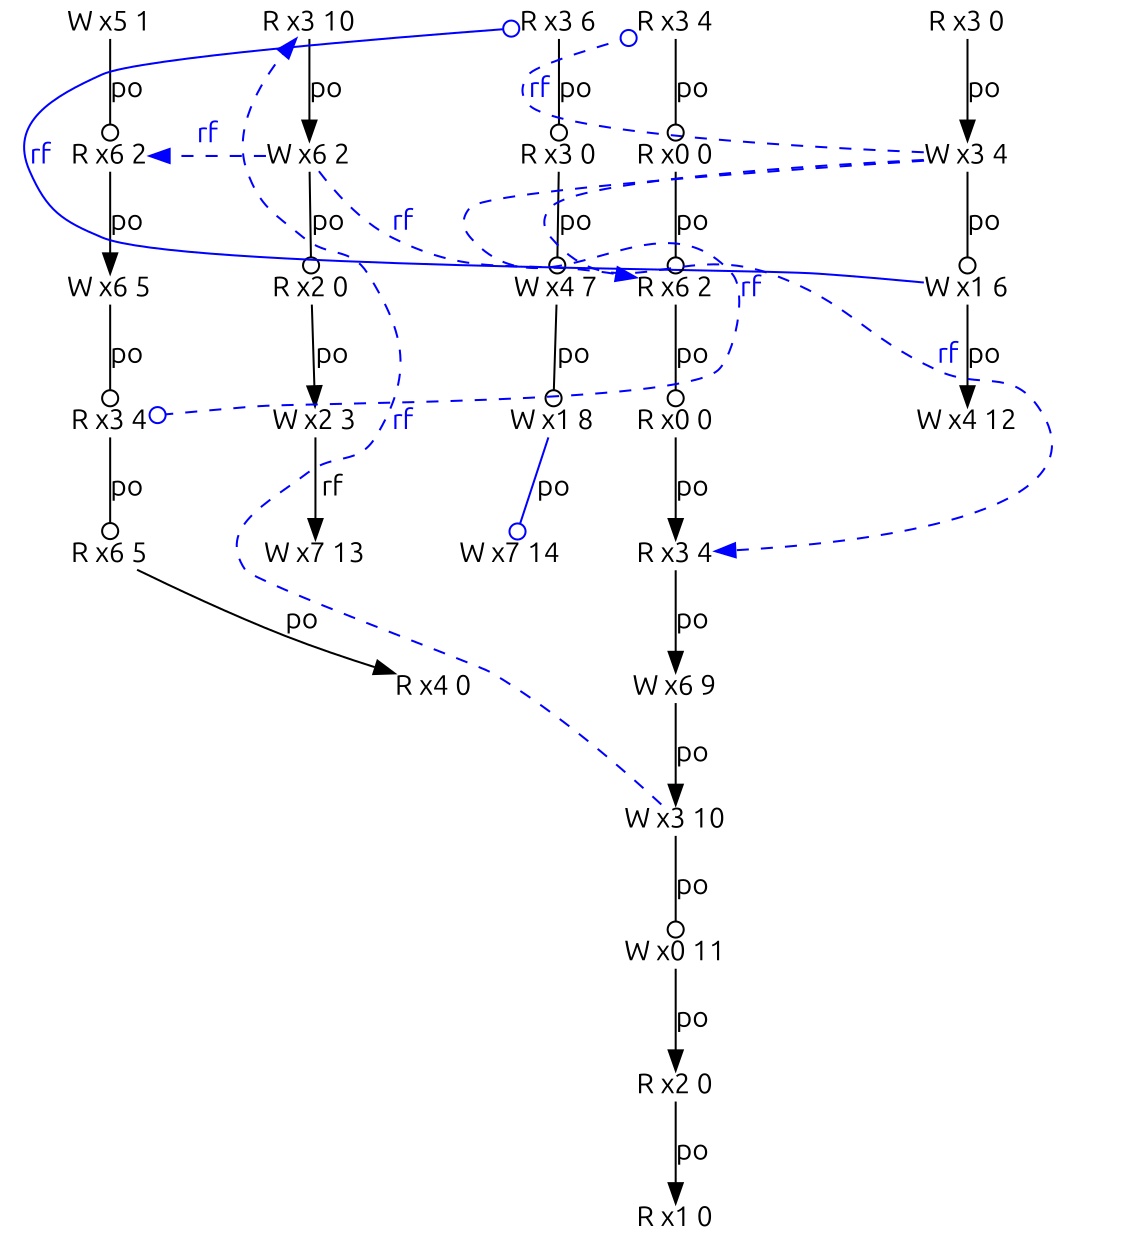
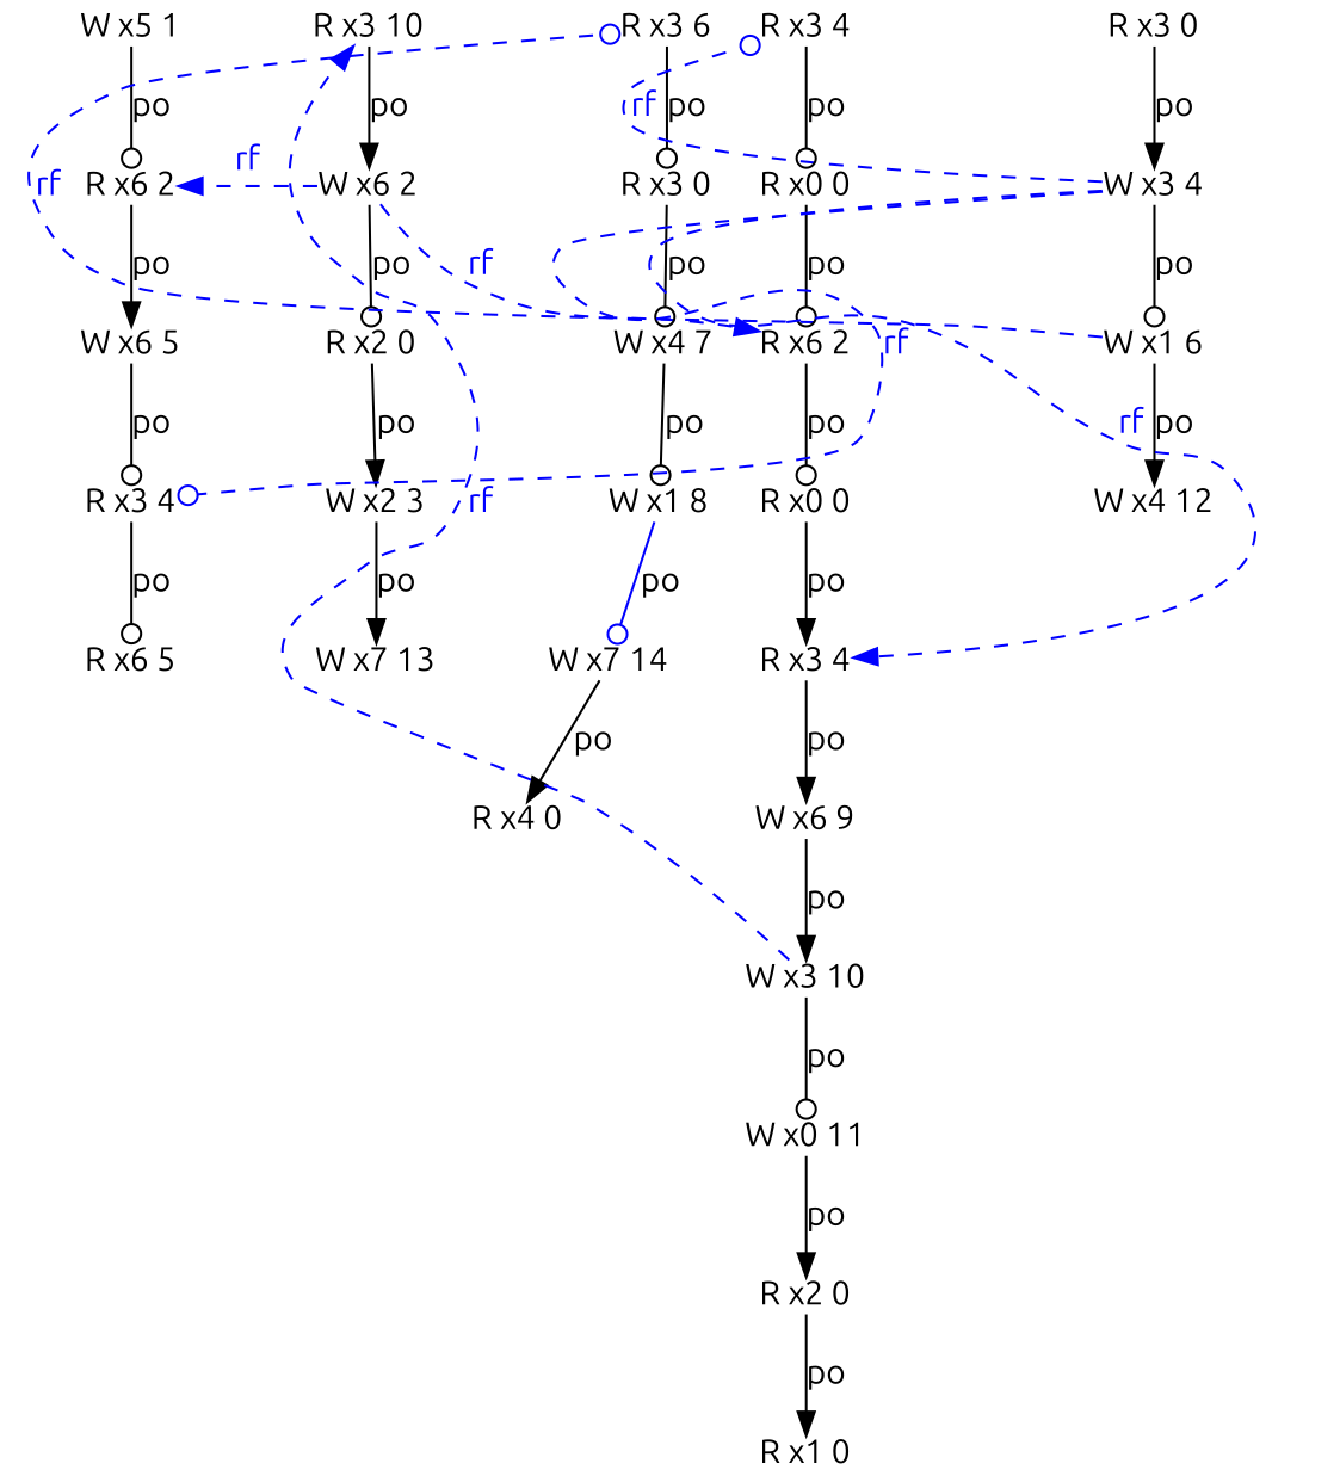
  digraph {
    fontname=Ubuntu
    node [color=darkgreen fontname=Ubuntu idx=2 loc=3 shape=plain th=0 type=R]
    edge [arrowhead=odot fontname=Ubuntu]
    n1 [label="W x6 5" loc=6 th=4 type=W]
    n2 [idx=3 label="R x3 4" th=4]
    n3 [color=gray40 idx=4 label="R x6 5" loc=6 th=4]
    n4 [color=gray40 idx=5 label="R x4 0" loc=4 th=4]
    n5 [idx=1 label="W x6 2" loc=6 th=1 type=W]
    n6 [color=gray40 idx=1 label="R x6 2" loc=6 th=4]
    n7 [label="R x2 0" loc=2 th=1]
    n8 [color=gray40 label="R x6 2" loc=6]
    n9 [idx=3 label="W x2 3" loc=2 th=1 type=W]
    n10 [idx=3 label="R x0 0" loc=0]
    n11 [idx=3 label="W x4 12" loc=4 th=3 type=W]
    n12 [color=gray40 idx=3 label="W x1 8" loc=1 th=2 type=W]
    n13 [color=gray40 idx=4 label="W x7 14" loc=7 th=2 type=W]
    n14 [color=gray40 idx=5 label="W x6 9" loc=6 type=W]
    n15 [idx=6 label="W x3 10" type=W]
    n16 [color=gray40 idx=7 label="W x0 11" loc=0 type=W]
    n17 [color=gray40 idx=0 label="R x3 10" th=1]
    n18 [idx=4 label="R x3 4"]
    n19 [color=gray40 idx=8 label="R x2 0" loc=2]
    n20 [idx=9 label="R x1 0" loc=1]
    n21 [idx=4 label="W x7 13" loc=7 th=1 type=W]
    n22 [idx=0 label="W x5 1" loc=5 th=4 type=W]
    n23 [label="W x4 7" loc=4 th=2 type=W]
    n24 [color=gray40 idx=1 label="R x3 0" th=2]
    n25 [label="W x1 6" loc=1 th=3 type=W]
    n26 [idx=0 label="R x3 6" loc=1 th=2]
    n27 [color=gray40 idx=1 label="R x0 0" loc=0]
    n28 [color=gray40 idx=0 label="R x3 0" th=3]
    n29 [idx=1 label="W x3 4" th=3 type=W]
    n30 [idx=0 label="R x3 4"]
    n1 -> n2 [label=po]
    n2 -> n3 [label=po]
-   n3 -> n4 [arrowhead=normal label=po]
+   n13 -> n4 [arrowhead=normal label=po]
    n5 -> n6 [arrowhead=normal color=blue constraint=false fontcolor=blue from_idx=1 from_th=1 label=rf style=dashed to_idx=1 to_th=4]
    n5 -> n7 [label=po]
    n5 -> n8 [arrowhead=normal color=blue constraint=false fontcolor=blue from_idx=1 from_th=1 label=rf style=dashed to_idx=2 to_th=0]
    n6 -> n1 [arrowhead=normal label=po]
    n7 -> n9 [arrowhead=normal label=po]
    n8 -> n10 [label=po]
-   n9 -> n21 [arrowhead=normal label=rf]
+   n9 -> n21 [arrowhead=normal label=po]
    n10 -> n18 [arrowhead=normal label=po]
    n12 -> n13 [color=blue label=po]
    n14 -> n15 [arrowhead=normal label=po]
    n15 -> n16 [label=po]
    n15 -> n17 [arrowhead=normal color=blue constraint=false fontcolor=blue from_idx=6 from_th=0 label=rf style=dashed to_idx=0 to_th=1]
    n16 -> n19 [arrowhead=normal label=po]
    n17 -> n5 [arrowhead=normal label=po]
    n18 -> n14 [arrowhead=normal label=po]
    n19 -> n20 [arrowhead=normal label=po]
    n22 -> n6 [label=po]
    n23 -> n12 [label=po]
    n24 -> n23 [label=po]
    n25 -> n11 [arrowhead=normal label=po]
-   n25 -> n26 [color=blue constraint=false fontcolor=blue from_idx=2 from_th=3 label=rf style=solid to_idx=0 to_th=2]
+   n25 -> n26 [color=blue constraint=false fontcolor=blue from_idx=2 from_th=3 label=rf style=dashed to_idx=0 to_th=2]
    n26 -> n24 [label=po]
    n27 -> n8 [label=po]
    n28 -> n29 [arrowhead=normal label=po]
    n29 -> n2 [color=blue constraint=false fontcolor=blue from_idx=1 from_th=3 label=rf style=dashed to_idx=3 to_th=4]
    n29 -> n18 [arrowhead=normal color=blue constraint=false fontcolor=blue from_idx=1 from_th=3 label=rf style=dashed to_idx=4 to_th=0]
    n29 -> n25 [label=po]
    n29 -> n30 [color=blue constraint=false fontcolor=blue from_idx=1 from_th=3 label=rf style=dashed to_idx=0 to_th=0]
    n30 -> n27 [label=po]
  }
